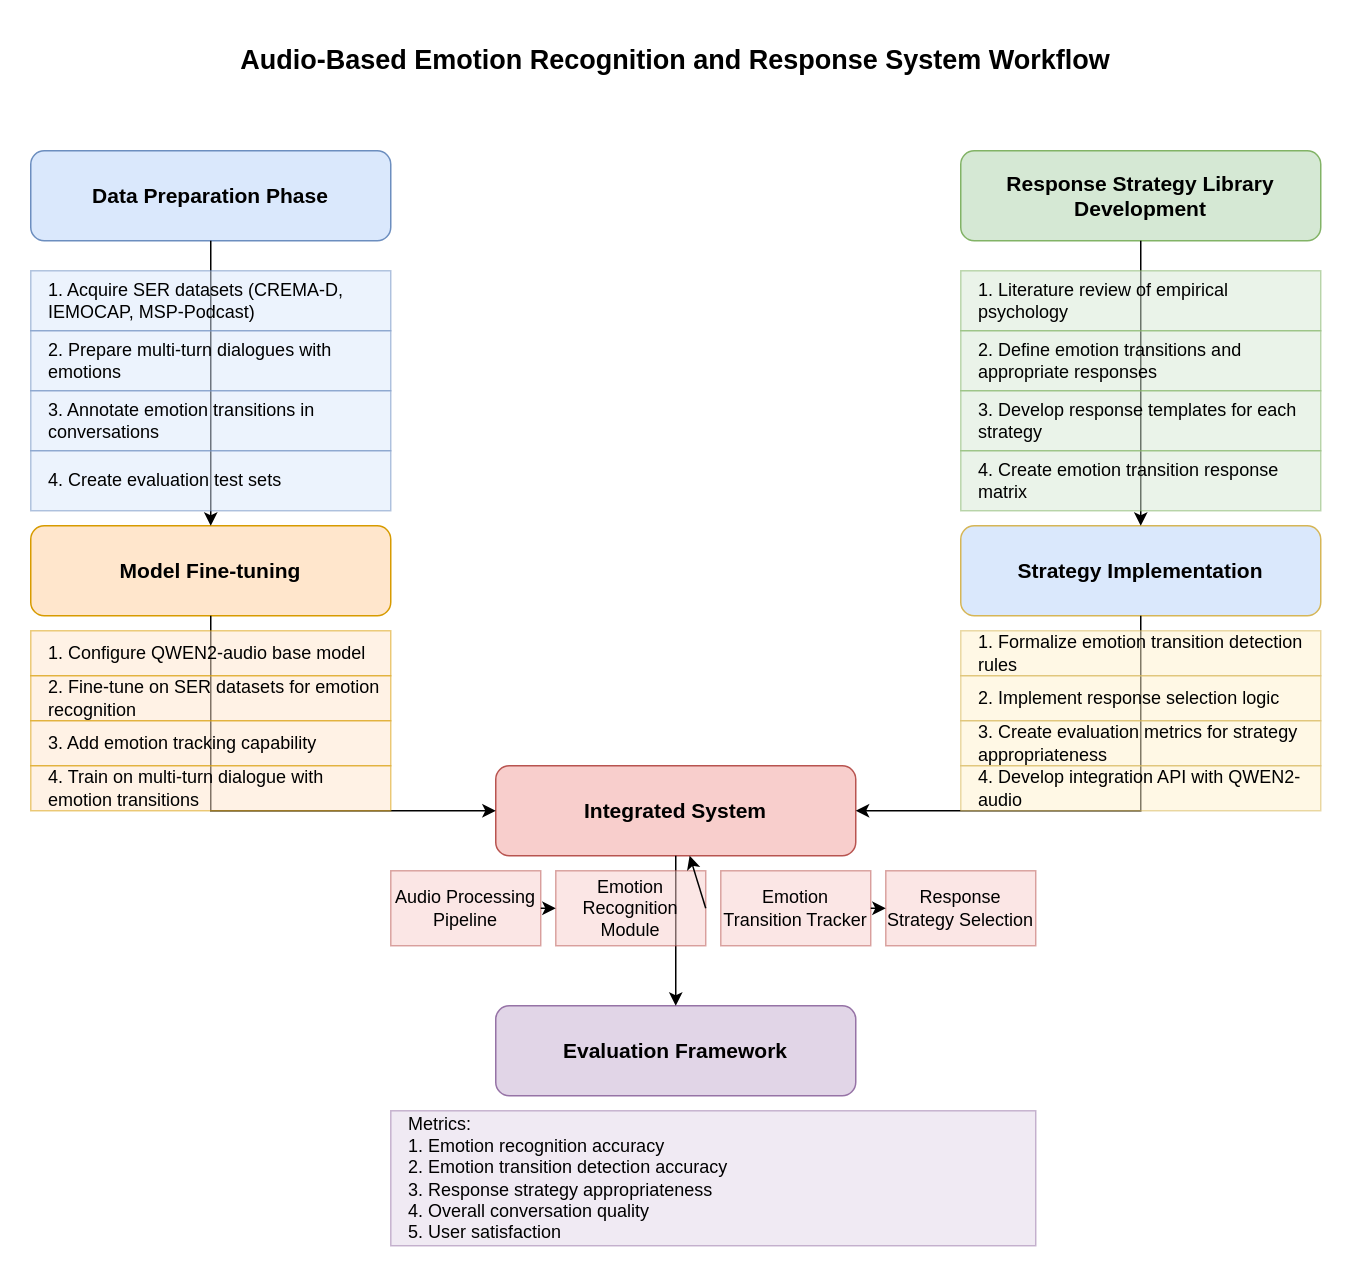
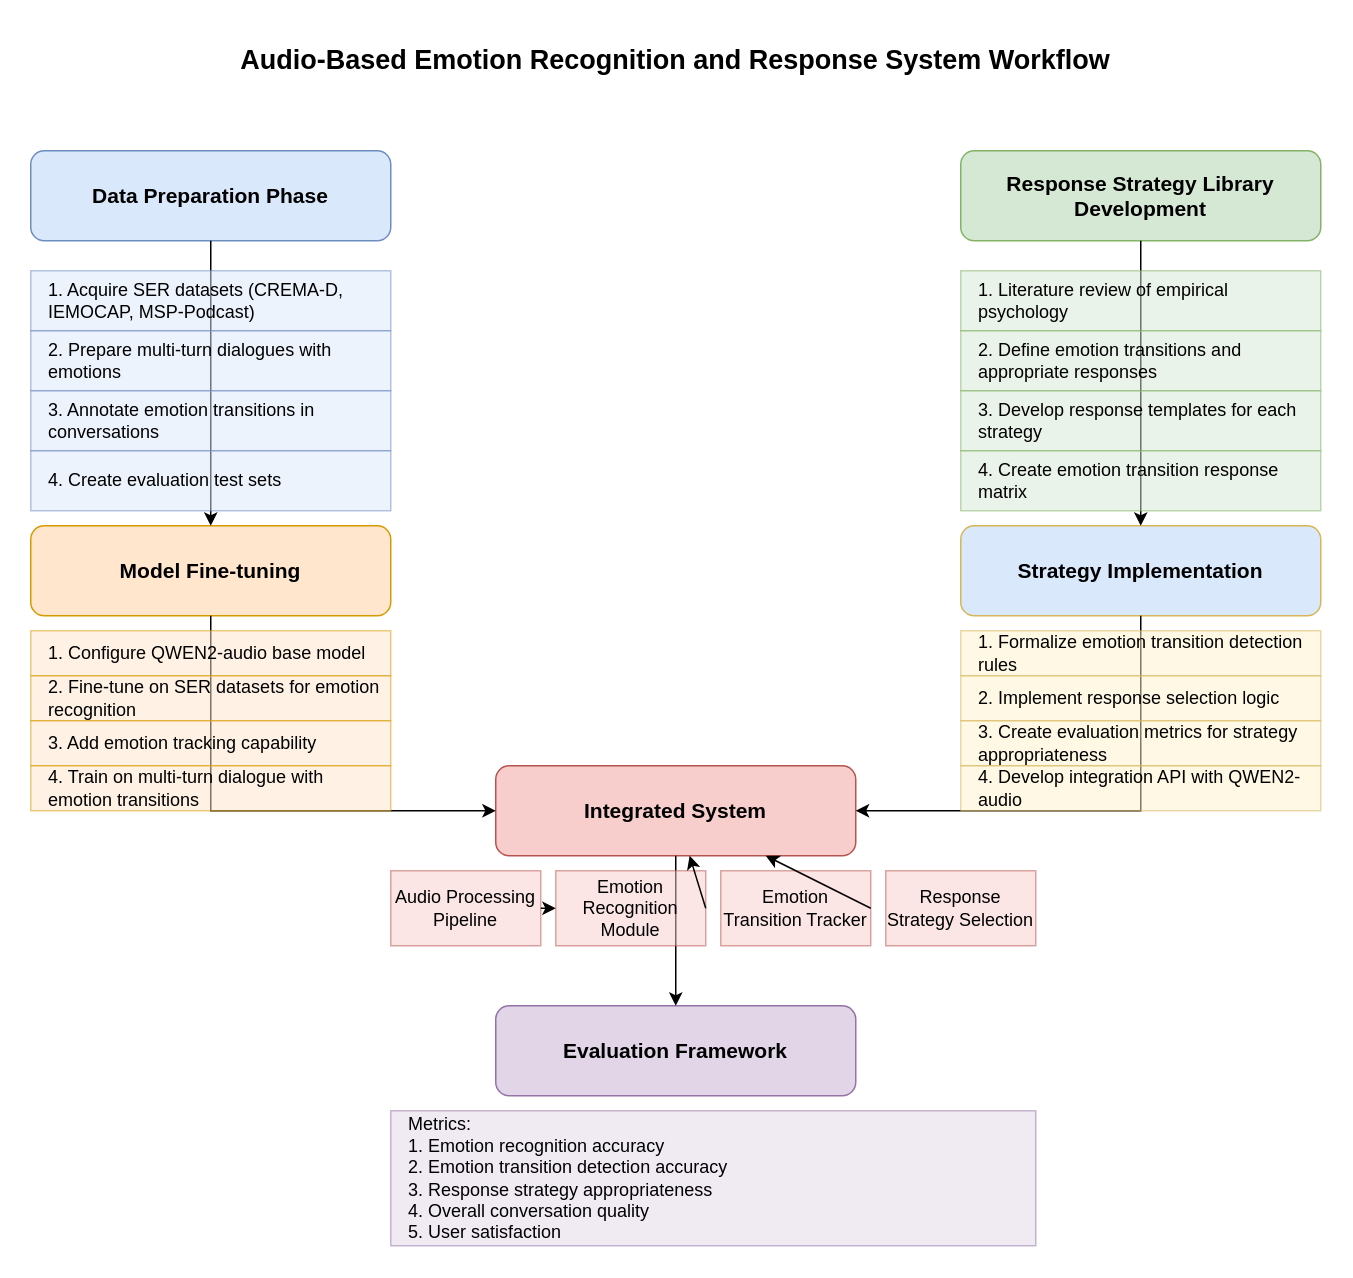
  <mxCell id="0" />
  <mxCell id="1" parent="0" />
  <mxCell id="2" value="Audio-Based Emotion Recognition and Response System Workflow" style="text;html=1;strokeColor=none;fillColor=none;align=center;verticalAlign=middle;whiteSpace=wrap;rounded=0;fontSize=18;fontStyle=1" vertex="1" parent="1"><mxGeometry x="100" y="20" width="700" height="40" as="geometry" /></mxCell>
  <mxCell id="3" value="Data Preparation Phase" style="rounded=1;whiteSpace=wrap;html=1;fillColor=#dae8fc;strokeColor=#6c8ebf;fontSize=14;fontStyle=1" vertex="1" parent="1"><mxGeometry x="20" y="100" width="240" height="60" as="geometry" /></mxCell>
  <mxCell id="4" value="Response Strategy Library Development" style="rounded=1;whiteSpace=wrap;html=1;fillColor=#d5e8d4;strokeColor=#82b366;fontSize=14;fontStyle=1" vertex="1" parent="1"><mxGeometry x="640" y="100" width="240" height="60" as="geometry" /></mxCell>
  <mxCell id="5" value="Model Fine-tuning" style="rounded=1;whiteSpace=wrap;html=1;fillColor=#ffe6cc;strokeColor=#d79b00;fontSize=14;fontStyle=1" vertex="1" parent="1"><mxGeometry x="20" y="350" width="240" height="60" as="geometry" /></mxCell>
  <mxCell id="6" value="Strategy Implementation" style="rounded=1;whiteSpace=wrap;html=1;fillColor=#dae8fc;strokeColor=#d6b656;fontSize=14;fontStyle=1;" vertex="1" parent="1"><mxGeometry x="640" y="350" width="240" height="60" as="geometry" /></mxCell>
  <mxCell id="7" value="Integrated System" style="rounded=1;whiteSpace=wrap;html=1;fillColor=#f8cecc;strokeColor=#b85450;fontSize=14;fontStyle=1" vertex="1" parent="1"><mxGeometry x="330" y="510" width="240" height="60" as="geometry" /></mxCell>
  <mxCell id="8" value="Evaluation Framework" style="rounded=1;whiteSpace=wrap;html=1;fillColor=#e1d5e7;strokeColor=#9673a6;fontSize=14;fontStyle=1" vertex="1" parent="1"><mxGeometry x="330" y="670" width="240" height="60" as="geometry" /></mxCell>
  <mxCell id="9" value="" style="endArrow=classic;html=1;rounded=0;exitX=0.5;exitY=1;exitDx=0;exitDy=0;entryX=0.5;entryY=0;entryDx=0;entryDy=0;" edge="1" parent="1" source="3" target="5"><mxGeometry width="50" height="50" relative="1" as="geometry"><mxPoint x="430" y="400" as="sourcePoint" /><mxPoint x="480" y="350" as="targetPoint" /></mxGeometry></mxCell>
  <mxCell id="10" value="" style="endArrow=classic;html=1;rounded=0;exitX=0.5;exitY=1;exitDx=0;exitDy=0;entryX=0.5;entryY=0;entryDx=0;entryDy=0;" edge="1" parent="1" source="4" target="6"><mxGeometry width="50" height="50" relative="1" as="geometry"><mxPoint x="430" y="400" as="sourcePoint" /><mxPoint x="480" y="350" as="targetPoint" /></mxGeometry></mxCell>
  <mxCell id="11" value="" style="endArrow=classic;html=1;rounded=0;exitX=0.5;exitY=1;exitDx=0;exitDy=0;entryX=0;entryY=0.5;entryDx=0;entryDy=0;" edge="1" parent="1" source="5" target="7"><mxGeometry width="50" height="50" relative="1" as="geometry"><mxPoint x="430" y="400" as="sourcePoint" /><mxPoint x="480" y="350" as="targetPoint" /><Array as="points"><mxPoint x="140" y="540" /></Array></mxGeometry></mxCell>
  <mxCell id="12" value="" style="endArrow=classic;html=1;rounded=0;exitX=0.5;exitY=1;exitDx=0;exitDy=0;entryX=1;entryY=0.5;entryDx=0;entryDy=0;" edge="1" parent="1" source="6" target="7"><mxGeometry width="50" height="50" relative="1" as="geometry"><mxPoint x="430" y="400" as="sourcePoint" /><mxPoint x="480" y="350" as="targetPoint" /><Array as="points"><mxPoint x="760" y="540" /></Array></mxGeometry></mxCell>
  <mxCell id="13" value="" style="endArrow=classic;html=1;rounded=0;exitX=0.5;exitY=1;exitDx=0;exitDy=0;entryX=0.5;entryY=0;entryDx=0;entryDy=0;" edge="1" parent="1" source="7" target="8"><mxGeometry width="50" height="50" relative="1" as="geometry"><mxPoint x="430" y="400" as="sourcePoint" /><mxPoint x="480" y="350" as="targetPoint" /></mxGeometry></mxCell>
  <mxCell id="14" value="1. Acquire SER datasets (CREMA-D, IEMOCAP, MSP-Podcast)" style="rounded=0;whiteSpace=wrap;html=1;align=left;spacingLeft=10;fillColor=#dae8fc;strokeColor=#6c8ebf;opacity=50;" vertex="1" parent="1"><mxGeometry x="20" y="180" width="240" height="40" as="geometry" /></mxCell>
  <mxCell id="15" value="2. Prepare multi-turn dialogues with emotions" style="rounded=0;whiteSpace=wrap;html=1;align=left;spacingLeft=10;fillColor=#dae8fc;strokeColor=#6c8ebf;opacity=50;" vertex="1" parent="1"><mxGeometry x="20" y="220" width="240" height="40" as="geometry" /></mxCell>
  <mxCell id="16" value="3. Annotate emotion transitions in conversations" style="rounded=0;whiteSpace=wrap;html=1;align=left;spacingLeft=10;fillColor=#dae8fc;strokeColor=#6c8ebf;opacity=50;" vertex="1" parent="1"><mxGeometry x="20" y="260" width="240" height="40" as="geometry" /></mxCell>
  <mxCell id="17" value="4. Create evaluation test sets" style="rounded=0;whiteSpace=wrap;html=1;align=left;spacingLeft=10;fillColor=#dae8fc;strokeColor=#6c8ebf;opacity=50;" vertex="1" parent="1"><mxGeometry x="20" y="300" width="240" height="40" as="geometry" /></mxCell>
  <mxCell id="18" value="1. Literature review of empirical psychology" style="rounded=0;whiteSpace=wrap;html=1;align=left;spacingLeft=10;fillColor=#d5e8d4;strokeColor=#82b366;opacity=50;" vertex="1" parent="1"><mxGeometry x="640" y="180" width="240" height="40" as="geometry" /></mxCell>
  <mxCell id="19" value="2. Define emotion transitions and appropriate responses" style="rounded=0;whiteSpace=wrap;html=1;align=left;spacingLeft=10;fillColor=#d5e8d4;strokeColor=#82b366;opacity=50;" vertex="1" parent="1"><mxGeometry x="640" y="220" width="240" height="40" as="geometry" /></mxCell>
  <mxCell id="20" value="3. Develop response templates for each strategy" style="rounded=0;whiteSpace=wrap;html=1;align=left;spacingLeft=10;fillColor=#d5e8d4;strokeColor=#82b366;opacity=50;" vertex="1" parent="1"><mxGeometry x="640" y="260" width="240" height="40" as="geometry" /></mxCell>
  <mxCell id="21" value="4. Create emotion transition response matrix" style="rounded=0;whiteSpace=wrap;html=1;align=left;spacingLeft=10;fillColor=#d5e8d4;strokeColor=#82b366;opacity=50;" vertex="1" parent="1"><mxGeometry x="640" y="300" width="240" height="40" as="geometry" /></mxCell>
  <mxCell id="22" value="1. Configure QWEN2-audio base model" style="rounded=0;whiteSpace=wrap;html=1;align=left;spacingLeft=10;fillColor=#ffe6cc;strokeColor=#d79b00;opacity=50;" vertex="1" parent="1"><mxGeometry x="20" y="420" width="240" height="30" as="geometry" /></mxCell>
  <mxCell id="23" value="2. Fine-tune on SER datasets for emotion recognition" style="rounded=0;whiteSpace=wrap;html=1;align=left;spacingLeft=10;fillColor=#ffe6cc;strokeColor=#d79b00;opacity=50;" vertex="1" parent="1"><mxGeometry x="20" y="450" width="240" height="30" as="geometry" /></mxCell>
  <mxCell id="24" value="3. Add emotion tracking capability" style="rounded=0;whiteSpace=wrap;html=1;align=left;spacingLeft=10;fillColor=#ffe6cc;strokeColor=#d79b00;opacity=50;" vertex="1" parent="1"><mxGeometry x="20" y="480" width="240" height="30" as="geometry" /></mxCell>
  <mxCell id="25" value="4. Train on multi-turn dialogue with emotion transitions" style="rounded=0;whiteSpace=wrap;html=1;align=left;spacingLeft=10;fillColor=#ffe6cc;strokeColor=#d79b00;opacity=50;" vertex="1" parent="1"><mxGeometry x="20" y="510" width="240" height="30" as="geometry" /></mxCell>
  <mxCell id="26" value="1. Formalize emotion transition detection rules" style="rounded=0;whiteSpace=wrap;html=1;align=left;spacingLeft=10;fillColor=#fff2cc;strokeColor=#d6b656;opacity=50;" vertex="1" parent="1"><mxGeometry x="640" y="420" width="240" height="30" as="geometry" /></mxCell>
  <mxCell id="27" value="2. Implement response selection logic" style="rounded=0;whiteSpace=wrap;html=1;align=left;spacingLeft=10;fillColor=#fff2cc;strokeColor=#d6b656;opacity=50;" vertex="1" parent="1"><mxGeometry x="640" y="450" width="240" height="30" as="geometry" /></mxCell>
  <mxCell id="28" value="3. Create evaluation metrics for strategy appropriateness" style="rounded=0;whiteSpace=wrap;html=1;align=left;spacingLeft=10;fillColor=#fff2cc;strokeColor=#d6b656;opacity=50;" vertex="1" parent="1"><mxGeometry x="640" y="480" width="240" height="30" as="geometry" /></mxCell>
  <mxCell id="29" value="4. Develop integration API with QWEN2-audio" style="rounded=0;whiteSpace=wrap;html=1;align=left;spacingLeft=10;fillColor=#fff2cc;strokeColor=#d6b656;opacity=50;" vertex="1" parent="1"><mxGeometry x="640" y="510" width="240" height="30" as="geometry" /></mxCell>
  <mxCell id="30" value="Audio Processing Pipeline" style="rounded=0;whiteSpace=wrap;html=1;fillColor=#f8cecc;strokeColor=#b85450;opacity=50;fontSize=12;" vertex="1" parent="1"><mxGeometry x="260" y="580" width="100" height="50" as="geometry" /></mxCell>
  <mxCell id="31" value="Emotion Recognition Module" style="rounded=0;whiteSpace=wrap;html=1;fillColor=#f8cecc;strokeColor=#b85450;opacity=50;fontSize=12;" vertex="1" parent="1"><mxGeometry x="370" y="580" width="100" height="50" as="geometry" /></mxCell>
  <mxCell id="32" value="Emotion Transition Tracker" style="rounded=0;whiteSpace=wrap;html=1;fillColor=#f8cecc;strokeColor=#b85450;opacity=50;fontSize=12;" vertex="1" parent="1"><mxGeometry x="480" y="580" width="100" height="50" as="geometry" /></mxCell>
  <mxCell id="33" value="Response Strategy Selection" style="rounded=0;whiteSpace=wrap;html=1;fillColor=#f8cecc;strokeColor=#b85450;opacity=50;fontSize=12;" vertex="1" parent="1"><mxGeometry x="590" y="580" width="100" height="50" as="geometry" /></mxCell>
  <mxCell id="34" value="Metrics:&#10;1. Emotion recognition accuracy&#10;2. Emotion transition detection accuracy&#10;3. Response strategy appropriateness&#10;4. Overall conversation quality&#10;5. User satisfaction" style="rounded=0;whiteSpace=wrap;html=1;align=left;spacingLeft=10;fillColor=#e1d5e7;strokeColor=#9673a6;opacity=50;" vertex="1" parent="1"><mxGeometry x="260" y="740" width="430" height="90" as="geometry" /></mxCell>
  <mxCell id="35" value="" style="endArrow=classic;html=1;rounded=0;exitX=1;exitY=0.5;exitDx=0;exitDy=0;entryX=0;entryY=0.5;entryDx=0;entryDy=0;" edge="1" parent="1" source="30" target="31"><mxGeometry width="50" height="50" relative="1" as="geometry"><mxPoint x="430" y="490" as="sourcePoint" /><mxPoint x="480" y="440" as="targetPoint" /></mxGeometry></mxCell>
  <mxCell id="36" value="" style="endArrow=classic;html=1;rounded=0;exitX=1;exitY=0.5;exitDx=0;exitDy=0;" edge="1" parent="1" source="31" target="7"><mxGeometry width="50" height="50" relative="1" as="geometry"><mxPoint x="430" y="490" as="sourcePoint" /><mxPoint x="480" y="440" as="targetPoint" /></mxGeometry></mxCell>
- <mxCell id="37" value="" style="endArrow=classic;html=1;rounded=0;exitX=1;exitY=0.5;exitDx=0;exitDy=0;entryX=0;entryY=0.5;entryDx=0;entryDy=0;" edge="1" parent="1" source="32" target="33"><mxGeometry width="50" height="50" relative="1" as="geometry"><mxPoint x="430" y="490" as="sourcePoint" /><mxPoint x="480" y="440" as="targetPoint" /></mxGeometry></mxCell>
+ <mxCell id="37" value="" style="endArrow=classic;html=1;rounded=0;exitX=1;exitY=0.5;exitDx=0;exitDy=0;" edge="1" parent="1" source="32" target="7"><mxGeometry width="50" height="50" relative="1" as="geometry"><mxPoint x="430" y="490" as="sourcePoint" /><mxPoint x="480" y="440" as="targetPoint" /></mxGeometry></mxCell>
